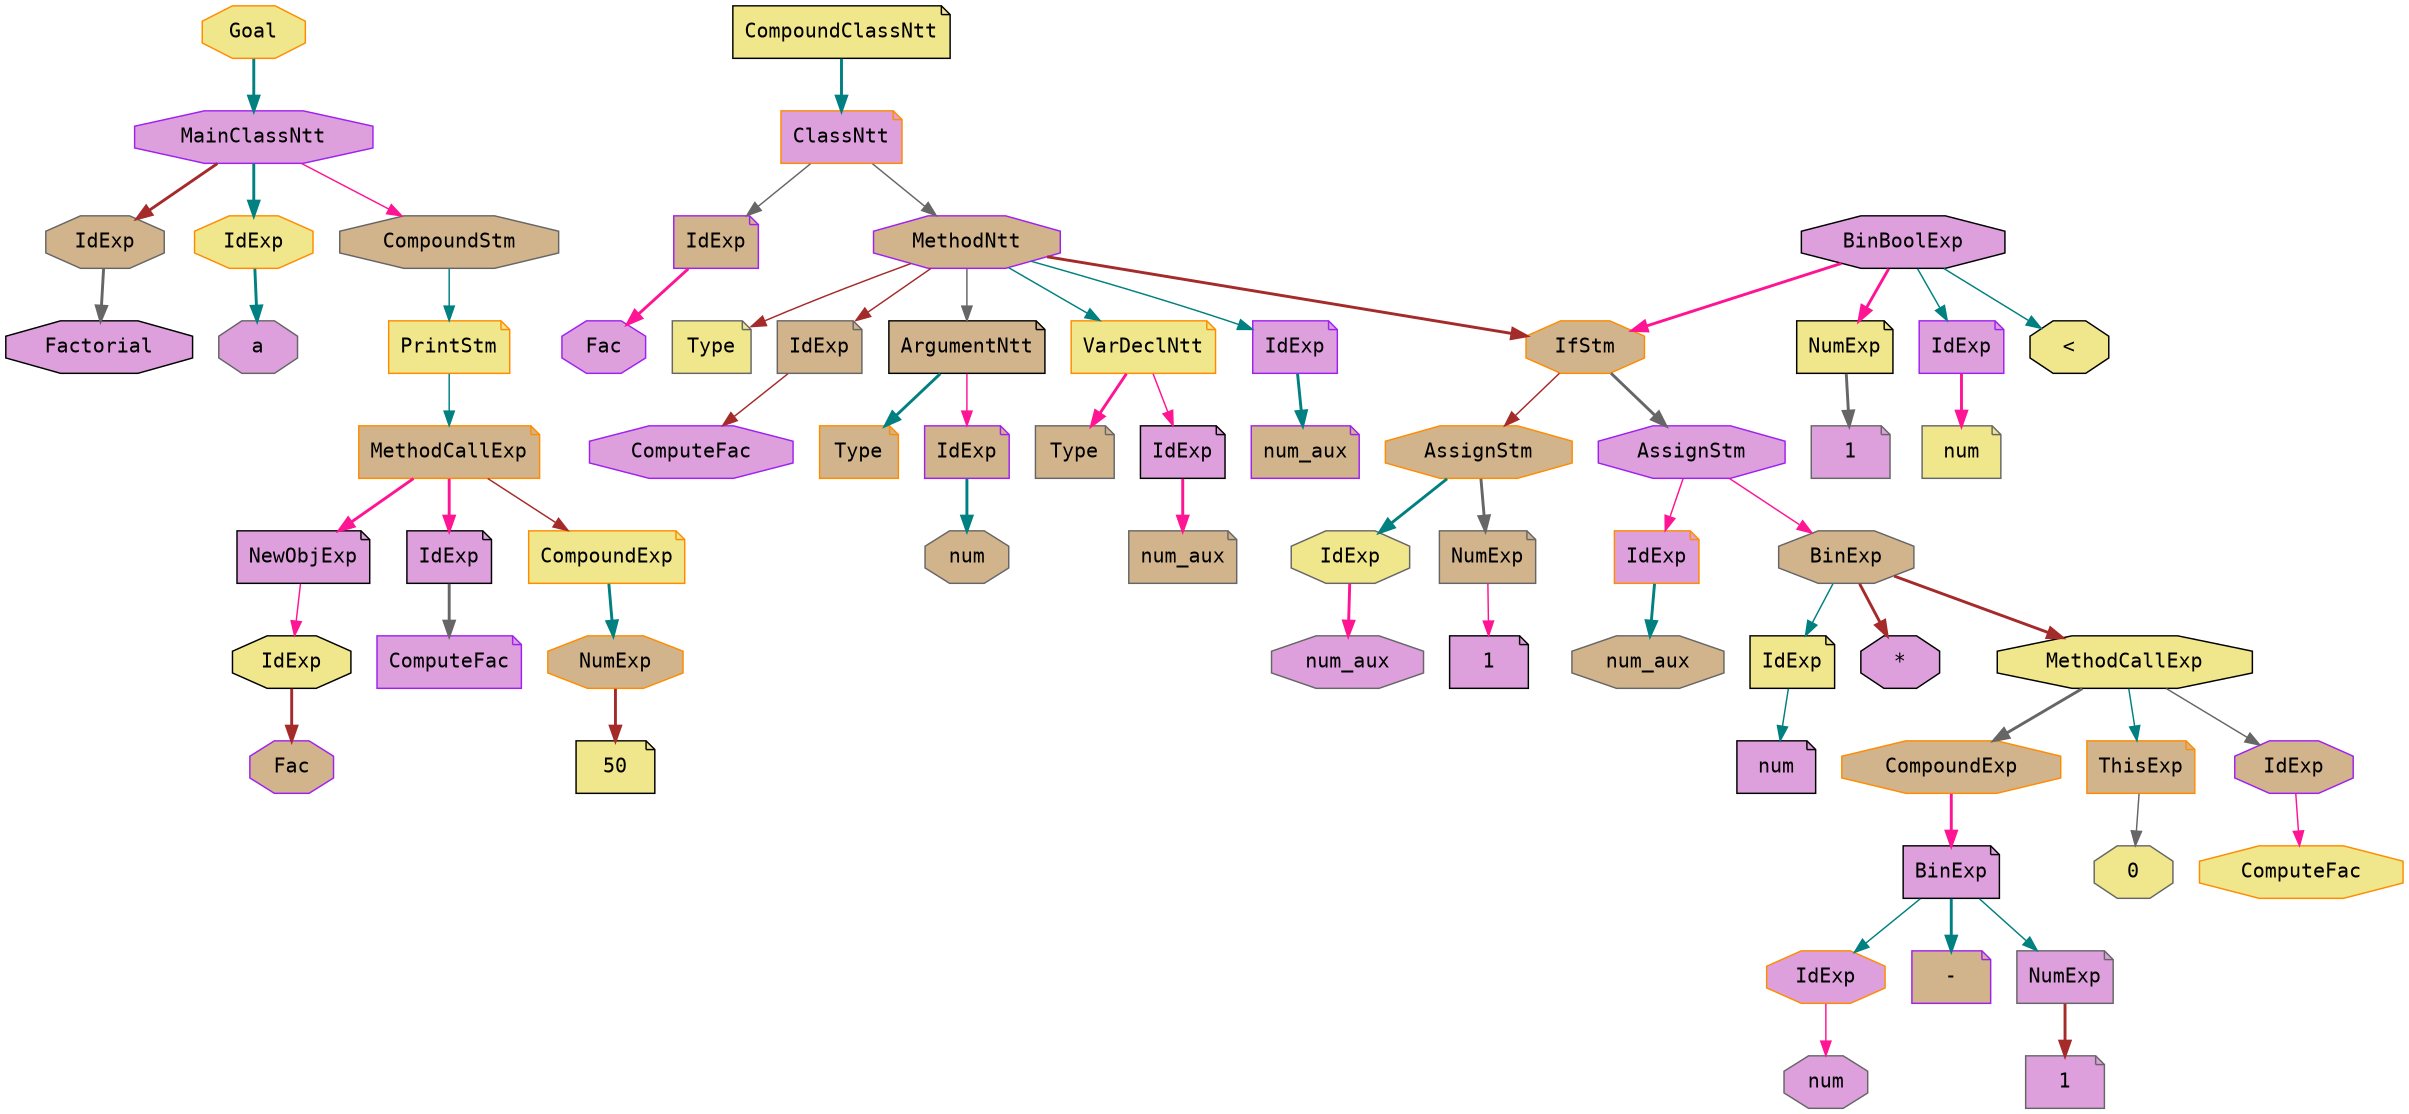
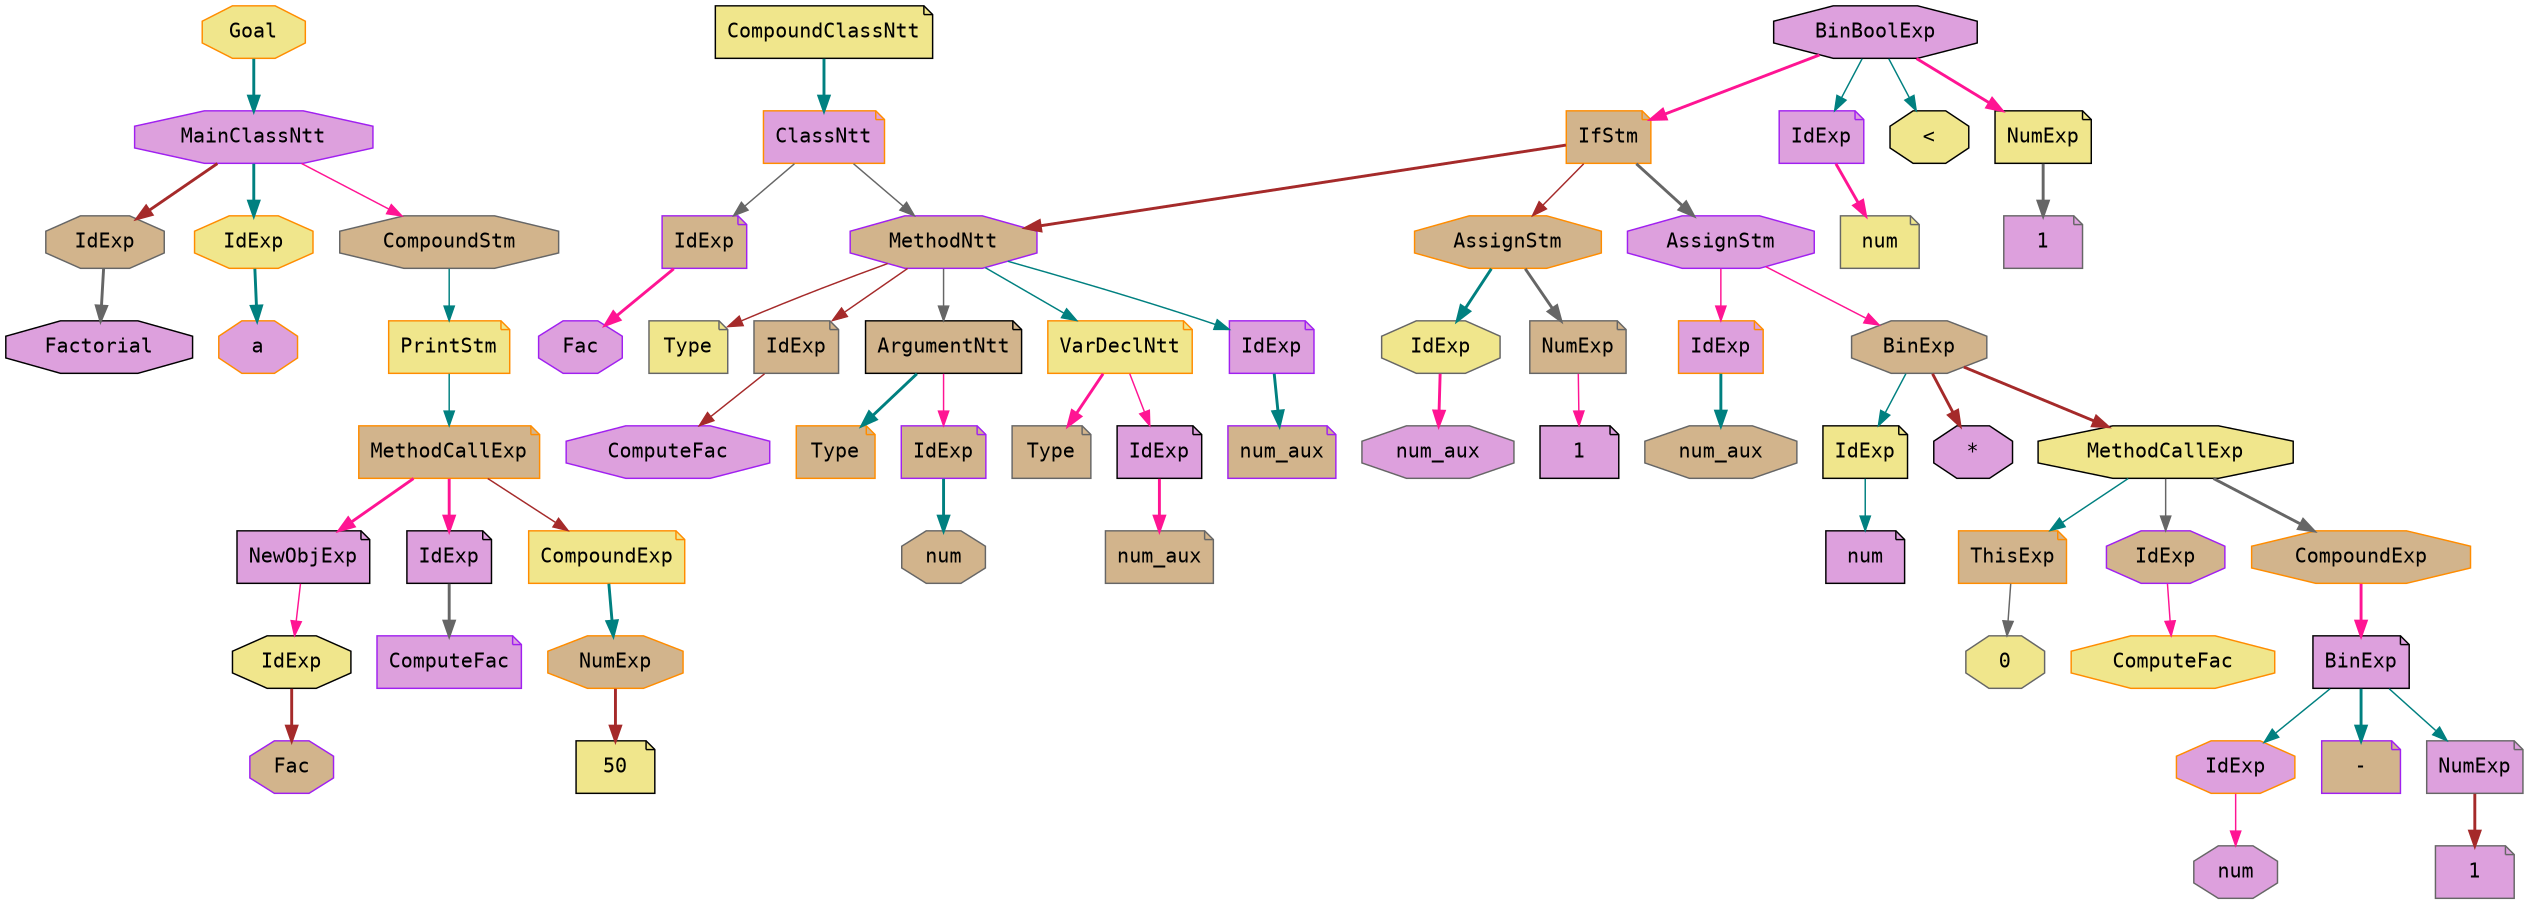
  digraph {
    fontname="DejaVu Sans Mono"
    node [color=gray40 fillcolor=plum fontname="DejaVu Sans Mono" shape=note style=filled]
    edge [color=teal fontname="DejaVu Sans Mono" style=bold]
    n1 [color=darkorange fillcolor=khaki label=Goal shape=octagon]
    n2 [color=purple label=MainClassNtt shape=octagon]
    n3 [fillcolor=tan label=IdExp shape=octagon]
    n4 [color=darkorange fillcolor=khaki label=IdExp shape=octagon]
    n5 [fillcolor=tan label=CompoundStm shape=octagon]
    n6 [color=black fillcolor=khaki label=CompoundClassNtt]
    n7 [color=darkorange label=ClassNtt]
    n8 [color=black label=Factorial shape=octagon]
-   n9 [label=a shape=octagon]
+   n9 [color=darkorange label=a shape=octagon]
    n10 [color=darkorange fillcolor=khaki label=PrintStm]
    n11 [color=darkorange fillcolor=tan label=MethodCallExp]
    n12 [color=black label=NewObjExp]
    n13 [color=black label=IdExp]
    n14 [color=darkorange fillcolor=khaki label=CompoundExp]
    n15 [color=black fillcolor=khaki label=IdExp shape=octagon]
    n16 [color=purple label=ComputeFac]
    n17 [color=darkorange fillcolor=tan label=NumExp shape=octagon]
    n18 [color=purple fillcolor=tan label=Fac shape=octagon]
    n19 [color=black fillcolor=khaki label=50]
    n20 [color=purple fillcolor=tan label=IdExp]
    n21 [color=purple fillcolor=tan label=MethodNtt shape=octagon]
    n22 [color=purple label=Fac shape=octagon]
    n23 [fillcolor=khaki label=Type]
    n24 [fillcolor=tan label=IdExp]
    n25 [color=black fillcolor=tan label=ArgumentNtt]
    n26 [color=darkorange fillcolor=khaki label=VarDeclNtt]
-   n27 [color=darkorange fillcolor=tan label=IfStm shape=octagon]
+   n27 [color=darkorange fillcolor=tan label=IfStm]
    n28 [color=purple label=IdExp]
    n29 [color=purple label=ComputeFac shape=octagon]
    n30 [color=darkorange fillcolor=tan label=Type]
    n31 [color=purple fillcolor=tan label=IdExp]
    n32 [fillcolor=tan label=Type]
    n33 [color=black label=IdExp]
    n34 [color=darkorange fillcolor=tan label=AssignStm shape=octagon]
    n35 [color=purple label=AssignStm shape=octagon]
    n36 [color=purple fillcolor=tan label=num_aux]
    n37 [fillcolor=tan label=num shape=octagon]
    n38 [fillcolor=tan label=num_aux]
    n39 [color=black label=BinBoolExp shape=octagon]
    n40 [color=purple label=IdExp]
    n41 [color=black fillcolor=khaki label="<" shape=octagon]
    n42 [color=black fillcolor=khaki label=NumExp]
    n43 [fillcolor=khaki label=IdExp shape=octagon]
    n44 [fillcolor=tan label=NumExp]
    n45 [color=darkorange label=IdExp]
    n46 [fillcolor=tan label=BinExp shape=octagon]
    n47 [fillcolor=khaki label=num]
    n48 [label=1]
    n49 [label=num_aux shape=octagon]
    n50 [color=black label=1]
    n51 [fillcolor=tan label=num_aux shape=octagon]
    n52 [color=black fillcolor=khaki label=IdExp]
    n53 [color=black label="*" shape=octagon]
    n54 [color=black fillcolor=khaki label=MethodCallExp shape=octagon]
    n55 [color=black label=num]
    n56 [color=darkorange fillcolor=tan label=ThisExp]
    n57 [color=purple fillcolor=tan label=IdExp shape=octagon]
    n58 [color=darkorange fillcolor=tan label=CompoundExp shape=octagon]
    n59 [fillcolor=khaki label=0 shape=octagon]
    n60 [color=darkorange fillcolor=khaki label=ComputeFac shape=octagon]
    n61 [color=black label=BinExp]
    n62 [color=darkorange label=IdExp shape=octagon]
    n63 [color=purple fillcolor=tan label="-"]
    n64 [label=NumExp]
    n65 [label=num shape=octagon]
    n66 [label=1]
    n1 -> n2
    n2 -> n3 [color=brown]
    n2 -> n4
    n2 -> n5 [color=deeppink style=solid]
    n3 -> n8 [color=gray40]
    n4 -> n9
    n5 -> n10 [style=solid]
    n6 -> n7
    n7 -> n20 [color=gray40 style=solid]
    n7 -> n21 [color=gray40 style=solid]
    n10 -> n11 [style=solid]
    n11 -> n12 [color=deeppink]
    n11 -> n13 [color=deeppink]
    n11 -> n14 [color=brown style=solid]
    n12 -> n15 [color=deeppink style=solid]
    n13 -> n16 [color=gray40]
    n14 -> n17
    n15 -> n18 [color=brown]
    n17 -> n19 [color=brown]
    n20 -> n22 [color=deeppink]
    n21 -> n23 [color=brown style=solid]
    n21 -> n24 [color=brown style=solid]
    n21 -> n25 [color=gray40 style=solid]
    n21 -> n26 [style=solid]
-   n21 -> n27 [color=brown]
+   n27 -> n21 [color=brown]
    n21 -> n28 [style=solid]
    n24 -> n29 [color=brown style=solid]
    n25 -> n30
    n25 -> n31 [color=deeppink style=solid]
    n26 -> n32 [color=deeppink]
    n26 -> n33 [color=deeppink style=solid]
    n27 -> n34 [color=brown style=solid]
    n27 -> n35 [color=gray40]
    n28 -> n36
    n31 -> n37
    n33 -> n38 [color=deeppink]
    n34 -> n43
    n34 -> n44 [color=gray40]
    n35 -> n45 [color=deeppink style=solid]
    n35 -> n46 [color=deeppink style=solid]
    n39 -> n27 [color=deeppink]
    n39 -> n40 [style=solid]
    n39 -> n41 [style=solid]
    n39 -> n42 [color=deeppink]
    n40 -> n47 [color=deeppink]
    n42 -> n48 [color=gray40]
    n43 -> n49 [color=deeppink]
    n44 -> n50 [color=deeppink style=solid]
    n45 -> n51
    n46 -> n52 [style=solid]
    n46 -> n53 [color=brown]
    n46 -> n54 [color=brown]
    n52 -> n55 [style=solid]
    n54 -> n56 [style=solid]
    n54 -> n57 [color=gray40 style=solid]
    n54 -> n58 [color=gray40]
    n56 -> n59 [color=gray40 style=solid]
    n57 -> n60 [color=deeppink style=solid]
    n58 -> n61 [color=deeppink]
    n61 -> n62 [style=solid]
    n61 -> n63
    n61 -> n64 [style=solid]
    n62 -> n65 [color=deeppink style=solid]
    n64 -> n66 [color=brown]
  }
